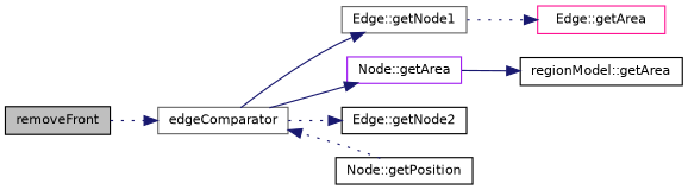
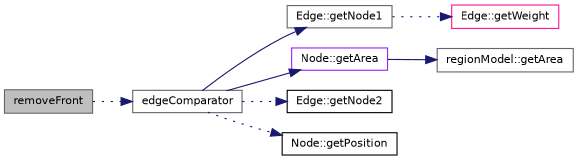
  digraph {
    rankdir=LR
    node [color=gray40 fillcolor=white fontname=Helvetica fontsize=10 shape=record style=filled]
    edge [color=midnightblue fontname=Helvetica fontsize=10 labelfontname=Helvetica labelfontsize=10 style=dotted]
-   n1 [color=black fillcolor=grey75 fontcolor=black height=0.2 label=removeFront width=0.4]
+   n1 [fillcolor=grey75 fontcolor=black height=0.2 label=removeFront width=0.4]
    n2 [height=0.2 label=edgeComparator width=0.4]
    n3 [height=0.2 label="Edge::getNode1" width=0.4]
    n4 [color=purple height=0.2 label="Node::getArea" width=0.4]
    n5 [color=black height=0.2 label="Edge::getNode2" width=0.4]
    n6 [color=black height=0.2 label="Node::getPosition" width=0.4]
-   n7 [color=deeppink height=0.2 label="Edge::getArea" width=0.4]
-   n8 [color=black height=0.2 label="regionModel::getArea" width=0.4]
+   n7 [color=deeppink height=0.2 label="Edge::getWeight" width=0.4]
+   n8 [height=0.2 label="regionModel::getArea" width=0.4]
    n1 -> n2
    n2 -> n3 [style=solid]
    n2 -> n4 [style=solid]
    n2 -> n5
-   n6 -> n2
+   n2 -> n6
    n3 -> n7
    n4 -> n8 [style=solid]
  }
